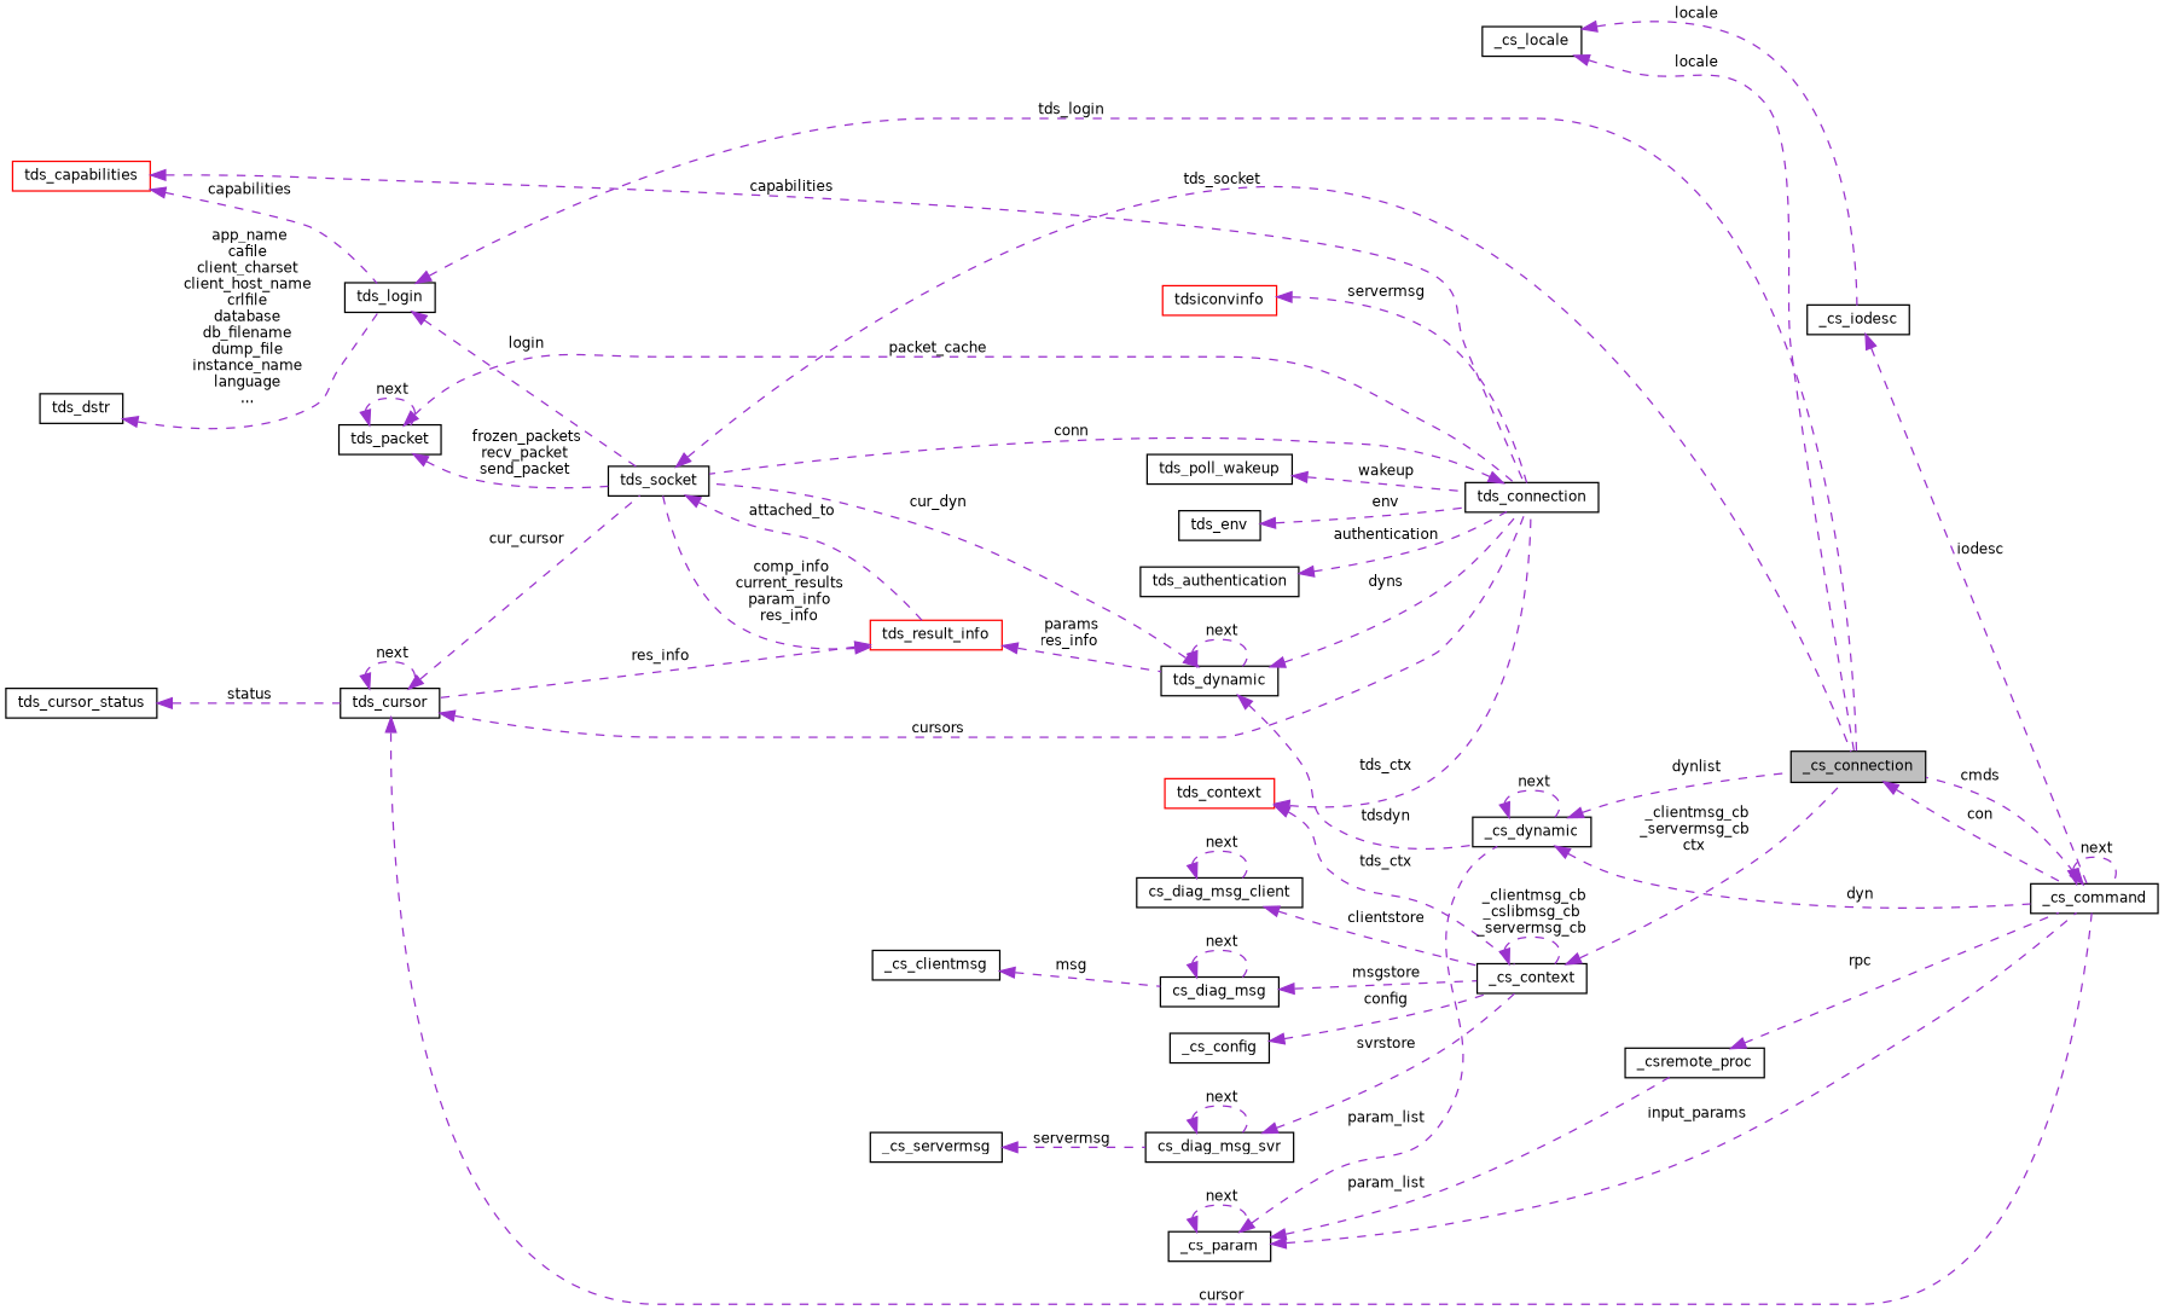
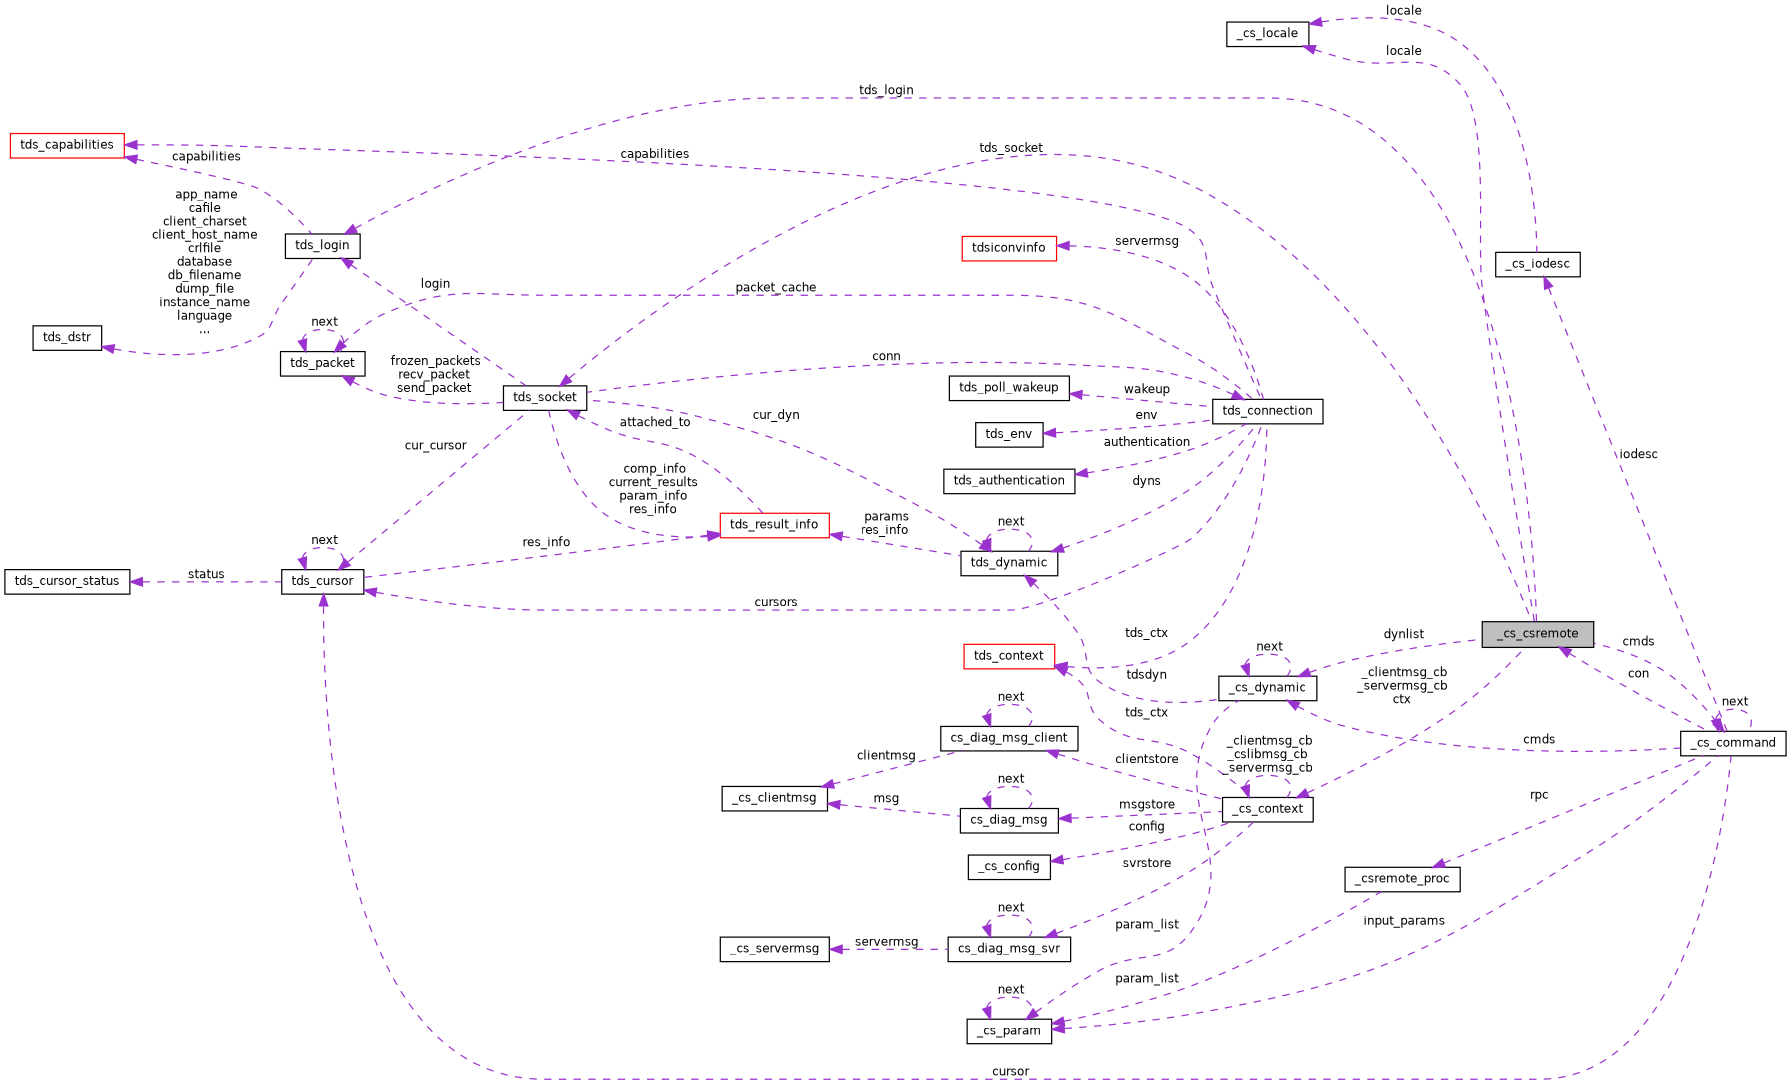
  digraph {
    rankdir=LR
    node [color=black fillcolor=white fontname=Helvetica fontsize=10 shape=record style=filled]
    edge [color=darkorchid3 dir=back fontname=Helvetica fontsize=10 labelfontname=Helvetica labelfontsize=10 style=dashed]
-   n1 [fillcolor=grey75 fontcolor=black height=0.2 label=_cs_connection width=0.4]
+   n1 [fillcolor=grey75 fontcolor=black height=0.2 label=_cs_csremote width=0.4]
    n2 [height=0.2 label=_cs_command width=0.4]
    n3 [height=0.2 label=_cs_locale width=0.4]
    n4 [height=0.2 label=_cs_iodesc width=0.4]
    n5 [height=0.2 label=tds_socket width=0.4]
    n6 [color=red height=0.2 label=tds_result_info width=0.4]
    n7 [height=0.2 label=tds_dynamic width=0.4]
    n8 [height=0.2 label=tds_cursor width=0.4]
    n9 [height=0.2 label=tds_login width=0.4]
    n10 [color=red height=0.2 label=tds_capabilities width=0.4]
    n11 [height=0.2 label=tds_connection width=0.4]
    n12 [height=0.2 label=tds_dstr width=0.4]
    n13 [height=0.2 label=tds_packet width=0.4]
    n14 [height=0.2 label=_cs_dynamic width=0.4]
    n15 [height=0.2 label=tds_cursor_status width=0.4]
    n16 [height=0.2 label=tds_poll_wakeup width=0.4]
    n17 [height=0.2 label=tds_env width=0.4]
    n18 [color=red height=0.2 label=tds_context width=0.4]
    n19 [height=0.2 label=_cs_context width=0.4]
    n20 [height=0.2 label=tds_authentication width=0.4]
    n21 [color=red height=0.2 label=tdsiconvinfo width=0.4]
    n22 [height=0.2 label=_cs_param width=0.4]
    n23 [height=0.2 label=_csremote_proc width=0.4]
    n24 [height=0.2 label=cs_diag_msg_client width=0.4]
    n25 [height=0.2 label=_cs_clientmsg width=0.4]
    n26 [height=0.2 label=cs_diag_msg width=0.4]
    n27 [height=0.2 label=_cs_config width=0.4]
    n28 [height=0.2 label=cs_diag_msg_svr width=0.4]
    n29 [height=0.2 label=_cs_servermsg width=0.4]
    n1 -> n2 [label=" con"]
    n2 -> n1 [label=" cmds"]
    n2 -> n2 [label=" next"]
    n3 -> n1 [label=" locale"]
    n3 -> n4 [label=" locale"]
    n4 -> n2 [label=" iodesc"]
    n5 -> n1 [label=" tds_socket"]
    n5 -> n6 [label=" attached_to"]
    n6 -> n5 [label=" comp_info\ncurrent_results\nparam_info\nres_info"]
    n6 -> n7 [label=" params\nres_info"]
    n6 -> n8 [label=" res_info"]
    n7 -> n5 [label=" cur_dyn"]
    n7 -> n7 [label=" next"]
    n7 -> n11 [label=" dyns"]
    n7 -> n14 [label=" tdsdyn"]
    n8 -> n2 [label=" cursor"]
    n8 -> n5 [label=" cur_cursor"]
    n8 -> n8 [label=" next"]
    n8 -> n11 [label=" cursors"]
    n9 -> n1 [label=" tds_login"]
    n9 -> n5 [label=" login"]
    n10 -> n9 [label=" capabilities"]
    n10 -> n11 [label=" capabilities"]
    n11 -> n5 [label=" conn"]
    n12 -> n9 [label=" app_name\ncafile\nclient_charset\nclient_host_name\ncrlfile\ndatabase\ndb_filename\ndump_file\ninstance_name\nlanguage\n..."]
    n13 -> n5 [label=" frozen_packets\nrecv_packet\nsend_packet"]
    n13 -> n11 [label=" packet_cache"]
    n13 -> n13 [label=" next"]
    n14 -> n1 [label=" dynlist"]
-   n14 -> n2 [label=" dyn"]
+   n14 -> n2 [label=" cmds"]
    n14 -> n14 [label=" next"]
    n15 -> n8 [label=" status"]
    n16 -> n11 [label=" wakeup"]
    n17 -> n11 [label=" env"]
    n18 -> n11 [label=" tds_ctx"]
    n18 -> n19 [label=" tds_ctx"]
    n19 -> n1 [label=" _clientmsg_cb\n_servermsg_cb\nctx"]
    n19 -> n19 [label=" _clientmsg_cb\n_cslibmsg_cb\n_servermsg_cb"]
    n20 -> n11 [label=" authentication"]
    n21 -> n11 [label=" servermsg"]
    n22 -> n2 [label=" input_params"]
    n22 -> n14 [label=" param_list"]
    n22 -> n22 [label=" next"]
    n22 -> n23 [label=" param_list"]
    n23 -> n2 [label=" rpc"]
    n24 -> n19 [label=" clientstore"]
    n24 -> n24 [label=" next"]
+   n25 -> n24 [label=" clientmsg"]
    n25 -> n26 [label=" msg"]
    n26 -> n19 [label=" msgstore"]
    n26 -> n26 [label=" next"]
    n27 -> n19 [label=" config"]
    n28 -> n19 [label=" svrstore"]
    n28 -> n28 [label=" next"]
    n29 -> n28 [label=" servermsg"]
  }
